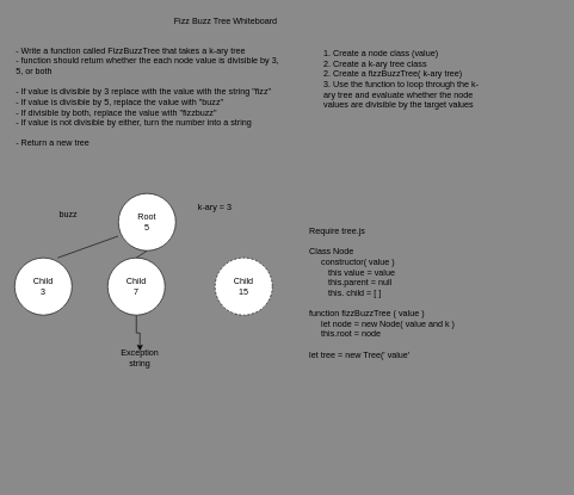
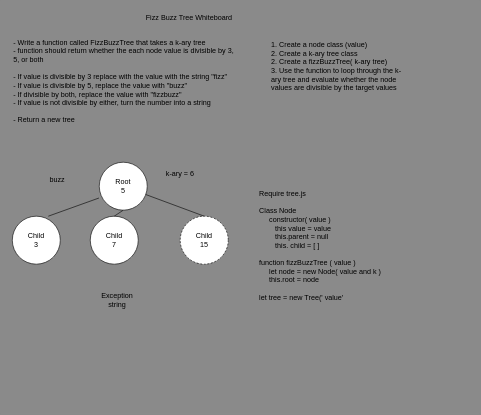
  <mxCell id="0" />
  <mxCell id="1" parent="0" />
  <mxCell id="2" value="Fizz Buzz Tree Whiteboard" style="text;html=1;strokeColor=none;fillColor=none;align=center;verticalAlign=middle;whiteSpace=wrap;rounded=0;" parent="1" vertex="1"><mxGeometry x="240" y="20" width="150" height="20" as="geometry" /></mxCell>
  <mxCell id="3" value="- Write a function called FizzBuzzTree that takes a k-ary tree&lt;br&gt;- function should return whether the each node value is divisible by 3, 5, or both&lt;br&gt;&lt;br&gt;- If value is divisible by 3 replace with the value with the string &quot;fizz&quot;&lt;br&gt;- If value is divisible by 5, replace the value with &quot;buzz&quot; &lt;br&gt;- If divisible by both, replace the value with &quot;fizzbuzz&quot;&lt;br&gt;- If value is not divisible by either, turn the number into a string&lt;br&gt;&lt;br&gt;- Return a new tree" style="text;html=1;strokeColor=none;fillColor=none;align=left;verticalAlign=middle;whiteSpace=wrap;rounded=0;" parent="1" vertex="1"><mxGeometry x="20" y="49" width="380" height="171" as="geometry" /></mxCell>
  <mxCell id="4" value="Root&lt;br&gt;5" style="ellipse;whiteSpace=wrap;html=1;aspect=fixed;" parent="1" vertex="1"><mxGeometry x="165" y="270" width="80" height="80" as="geometry" /></mxCell>
  <mxCell id="5" value="Child&lt;br&gt;3" style="ellipse;whiteSpace=wrap;html=1;aspect=fixed;" parent="1" vertex="1"><mxGeometry x="20" y="360" width="80" height="80" as="geometry" /></mxCell>
- <mxCell id="6" style="edgeStyle=orthogonalEdgeStyle;rounded=0;orthogonalLoop=1;jettySize=auto;html=1;exitX=0.5;exitY=1;exitDx=0;exitDy=0;entryX=0.5;entryY=0;entryDx=0;entryDy=0;" parent="1" source="7" target="13" edge="1"><mxGeometry relative="1" as="geometry" /></mxCell>
  <mxCell id="7" value="Child&lt;br&gt;7" style="ellipse;whiteSpace=wrap;html=1;aspect=fixed;" parent="1" vertex="1"><mxGeometry x="150" y="360" width="80" height="80" as="geometry" /></mxCell>
  <mxCell id="8" value="Child&lt;br&gt;15" style="ellipse;whiteSpace=wrap;html=1;aspect=fixed;dashed=1;" parent="1" vertex="1"><mxGeometry x="300" y="360" width="80" height="80" as="geometry" /></mxCell>
- <mxCell id="9" value="k-ary = 3" style="text;html=1;strokeColor=none;fillColor=none;align=center;verticalAlign=middle;whiteSpace=wrap;rounded=0;" parent="1" vertex="1"><mxGeometry x="270" y="280" width="60" height="20" as="geometry" /></mxCell>
+ <mxCell id="9" value="k-ary = 6" style="text;html=1;strokeColor=none;fillColor=none;align=center;verticalAlign=middle;whiteSpace=wrap;rounded=0;" parent="1" vertex="1"><mxGeometry x="270" y="280" width="60" height="20" as="geometry" /></mxCell>
  <mxCell id="10" value="" style="endArrow=none;html=1;entryX=-0.006;entryY=0.746;entryDx=0;entryDy=0;entryPerimeter=0;" parent="1" target="4" edge="1"><mxGeometry width="50" height="50" relative="1" as="geometry"><mxPoint x="80" y="360" as="sourcePoint" /><mxPoint x="130" y="310" as="targetPoint" /></mxGeometry></mxCell>
  <mxCell id="11" value="" style="endArrow=none;html=1;entryX=0.5;entryY=1;entryDx=0;entryDy=0;" parent="1" target="4" edge="1"><mxGeometry width="50" height="50" relative="1" as="geometry"><mxPoint x="190" y="360" as="sourcePoint" /><mxPoint x="240" y="310" as="targetPoint" /></mxGeometry></mxCell>
+ <mxCell id="12" value="" style="endArrow=none;html=1;entryX=0.5;entryY=0;entryDx=0;entryDy=0;" parent="1" source="4" target="8" edge="1"><mxGeometry width="50" height="50" relative="1" as="geometry"><mxPoint x="300" y="300" as="sourcePoint" /><mxPoint x="350" y="250" as="targetPoint" /></mxGeometry></mxCell>
  <mxCell id="13" value="Exception string" style="text;html=1;strokeColor=none;fillColor=none;align=center;verticalAlign=middle;whiteSpace=wrap;rounded=0;" parent="1" vertex="1"><mxGeometry x="160" y="490" width="70" height="20" as="geometry" /></mxCell>
  <mxCell id="14" value="buzz" style="text;html=1;strokeColor=none;fillColor=none;align=center;verticalAlign=middle;whiteSpace=wrap;rounded=0;" parent="1" vertex="1"><mxGeometry x="75" y="290" width="40" height="20" as="geometry" /></mxCell>
  <mxCell id="15" value="1. Create a node class (value)&lt;br&gt;2. Create a k-ary tree class&lt;br&gt;2. Create a fizzBuzzTree( k-ary tree)&lt;br&gt;3. Use the function to loop through the k-ary tree and evaluate whether the node values are divisible by the target values" style="text;html=1;strokeColor=none;fillColor=none;align=left;verticalAlign=middle;whiteSpace=wrap;rounded=0;" parent="1" vertex="1"><mxGeometry x="450" y="40" width="230" height="140" as="geometry" /></mxCell>
  <mxCell id="16" value="Require tree.js&lt;br&gt;&lt;br&gt;Class Node&amp;nbsp;&lt;br&gt;&amp;nbsp; &amp;nbsp; &amp;nbsp;constructor( value )&lt;br&gt;&amp;nbsp; &amp;nbsp; &amp;nbsp; &amp;nbsp; this value = value&lt;br&gt;&amp;nbsp; &amp;nbsp; &amp;nbsp; &amp;nbsp; this.parent = null&lt;br&gt;&amp;nbsp; &amp;nbsp; &amp;nbsp; &amp;nbsp; this. child = [ ]&amp;nbsp;&lt;br&gt;&lt;br&gt;function fizzBuzzTree ( value )&amp;nbsp;&lt;br&gt;&amp;nbsp; &amp;nbsp; &amp;nbsp;let node&amp;nbsp;= new Node( value and k )&lt;br&gt;&amp;nbsp; &amp;nbsp; &amp;nbsp;this.root = node&lt;br&gt;&lt;br&gt;let tree = new Tree(' value'&amp;nbsp;&lt;br&gt;&amp;nbsp; &amp;nbsp; &amp;nbsp;&lt;br&gt;&amp;nbsp; &amp;nbsp; &amp;nbsp;&lt;br&gt;&lt;br&gt;&lt;br&gt;&amp;nbsp; &amp;nbsp; &amp;nbsp;" style="text;html=1;strokeColor=none;align=left;verticalAlign=middle;whiteSpace=wrap;rounded=0;" parent="1" vertex="1"><mxGeometry x="430" y="220" width="350" height="450" as="geometry" /></mxCell>
